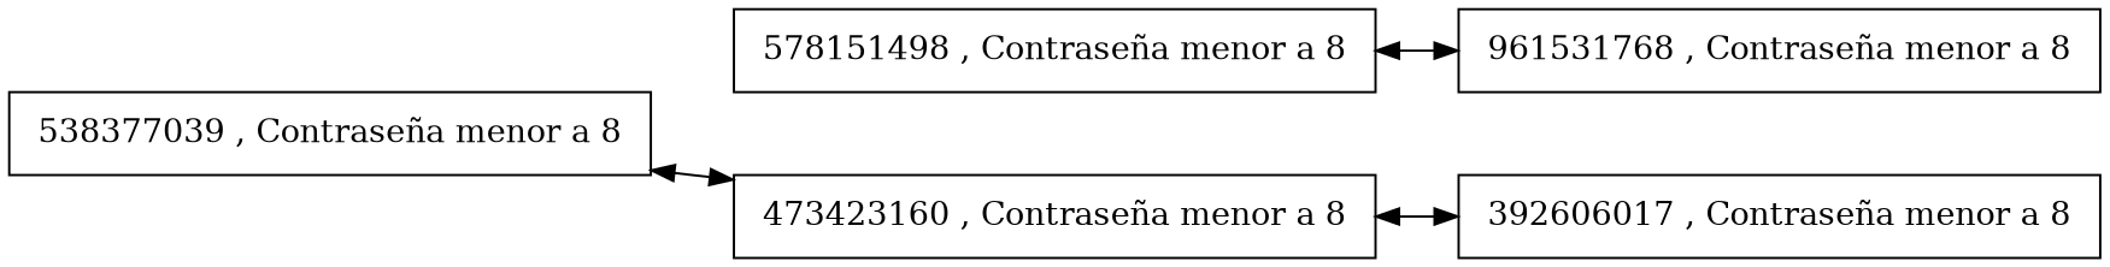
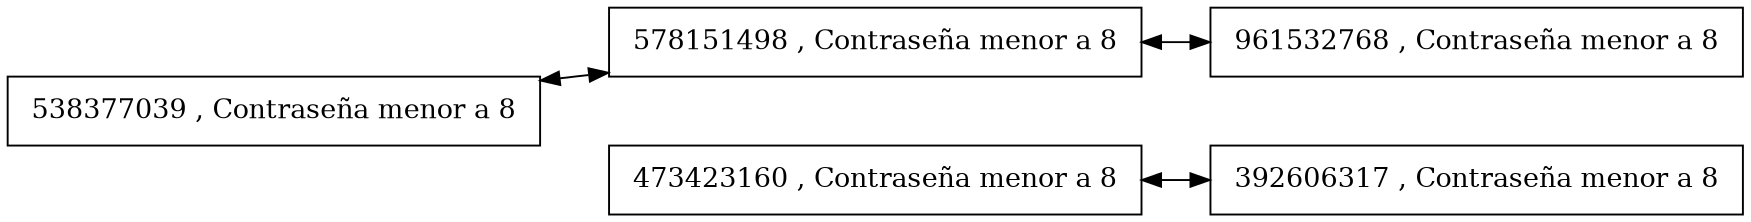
  digraph {
    nodesep=0.5
    rankdir=LR
    node [shape=rectangle]
    edge [dir=both]
    n1 [height=0.5 label=" 538377039 , Contraseña menor a 8 " width=0.5]
    n2 [height=0.5 label=" 578151498 , Contraseña menor a 8 " width=0.5]
-   n3 [height=0.5 label=" 961531768 , Contraseña menor a 8 " width=0.5]
+   n3 [height=0.5 label="961532768 , Contraseña menor a 8" width=0.5]
    n4 [height=0.5 label=" 473423160 , Contraseña menor a 8 " width=0.5]
-   n5 [height=0.5 label="392606017 , Contraseña menor a 8" width=0.5]
-   n1 -> n4
+   n5 [height=0.5 label=" 392606317 , Contraseña menor a 8 " width=0.5]
+   n1 -> n2
    n2 -> n3
    n4 -> n5
  }
